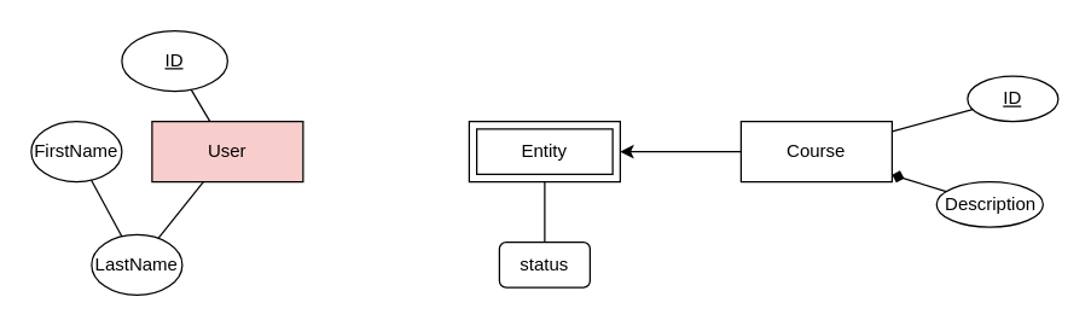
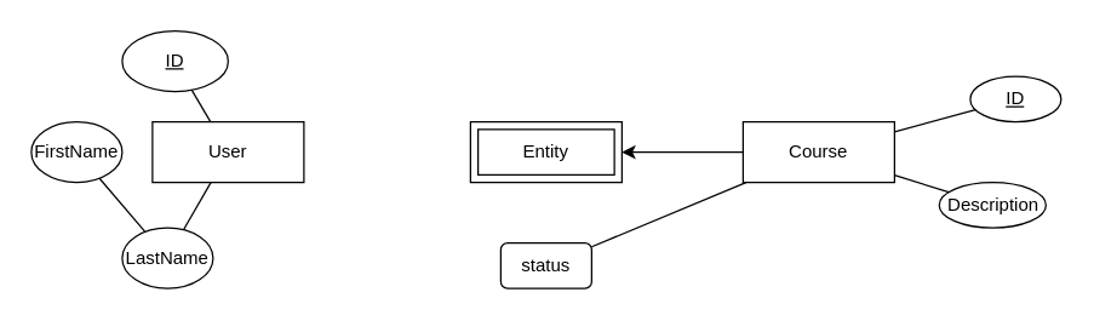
  <mxCell id="0" />
  <mxCell id="1" parent="0" />
- <mxCell id="2" value="User" style="whiteSpace=wrap;html=1;align=center;fontStyle=0;fillColor=#f8cecc;" vertex="1" parent="1"><mxGeometry x="100" y="80" width="100" height="40" as="geometry" /></mxCell>
+ <mxCell id="2" value="User" style="whiteSpace=wrap;html=1;align=center;fontStyle=0" vertex="1" parent="1"><mxGeometry x="100" y="80" width="100" height="40" as="geometry" /></mxCell>
  <mxCell id="3" value="Entity" style="shape=ext;margin=3;double=1;whiteSpace=wrap;html=1;align=center;" vertex="1" parent="1"><mxGeometry x="310" y="80" width="100" height="40" as="geometry" /></mxCell>
  <mxCell id="4" value="" style="edgeStyle=orthogonalEdgeStyle;rounded=0;orthogonalLoop=1;jettySize=auto;html=1;" edge="1" parent="1" source="5" target="3"><mxGeometry relative="1" as="geometry" /></mxCell>
  <mxCell id="5" value="Course" style="whiteSpace=wrap;html=1;align=center;" vertex="1" parent="1"><mxGeometry x="490" y="80" width="100" height="40" as="geometry" /></mxCell>
  <mxCell id="6" value="&lt;u&gt;ID&lt;/u&gt;" style="ellipse;whiteSpace=wrap;html=1;align=center;" vertex="1" parent="1"><mxGeometry x="80" y="20" width="70" height="40" as="geometry" /></mxCell>
  <mxCell id="7" value="" style="endArrow=none;html=1;rounded=0;" edge="1" parent="1" source="6" target="2"><mxGeometry width="50" height="50" relative="1" as="geometry"><mxPoint x="430" y="260" as="sourcePoint" /><mxPoint x="480" y="210" as="targetPoint" /></mxGeometry></mxCell>
  <mxCell id="8" value="&lt;u&gt;ID&lt;/u&gt;" style="ellipse;whiteSpace=wrap;html=1;align=center;" vertex="1" parent="1"><mxGeometry x="640" y="50" width="60" height="30" as="geometry" /></mxCell>
  <mxCell id="9" value="" style="endArrow=none;html=1;rounded=0;" edge="1" parent="1" source="8" target="5"><mxGeometry width="50" height="50" relative="1" as="geometry"><mxPoint x="734" y="420" as="sourcePoint" /><mxPoint x="452" y="280" as="targetPoint" /></mxGeometry></mxCell>
  <mxCell id="10" value="FirstName" style="ellipse;whiteSpace=wrap;html=1;align=center;" vertex="1" parent="1"><mxGeometry x="20" y="80" width="60" height="40" as="geometry" /></mxCell>
  <mxCell id="11" value="" style="endArrow=none;html=1;rounded=0;" edge="1" parent="1" source="10" target="12"><mxGeometry width="50" height="50" relative="1" as="geometry"><mxPoint x="460" y="310" as="sourcePoint" /><mxPoint x="178" y="170" as="targetPoint" /></mxGeometry></mxCell>
- <mxCell id="12" value="LastName" style="ellipse;whiteSpace=wrap;html=1;align=center;" vertex="1" parent="1"><mxGeometry x="60" y="155" width="60" height="40" as="geometry" /></mxCell>
+ <mxCell id="12" value="LastName" style="ellipse;whiteSpace=wrap;html=1;align=center;" vertex="1" parent="1"><mxGeometry x="80" y="150" width="60" height="40" as="geometry" /></mxCell>
  <mxCell id="13" value="" style="endArrow=none;html=1;rounded=0;" edge="1" parent="1" source="12" target="2"><mxGeometry width="50" height="50" relative="1" as="geometry"><mxPoint x="560" y="320" as="sourcePoint" /><mxPoint x="250" y="130" as="targetPoint" /></mxGeometry></mxCell>
  <mxCell id="14" value="Description" style="ellipse;whiteSpace=wrap;html=1;align=center;" vertex="1" parent="1"><mxGeometry x="619.5" y="120" width="70.5" height="30" as="geometry" /></mxCell>
- <mxCell id="15" value="" style="endArrow=diamond;html=1;rounded=0;" edge="1" parent="1" source="14" target="5"><mxGeometry width="50" height="50" relative="1" as="geometry"><mxPoint x="753.5" y="460" as="sourcePoint" /><mxPoint x="580.5" y="120" as="targetPoint" /></mxGeometry></mxCell>
+ <mxCell id="15" value="" style="endArrow=none;html=1;rounded=0;" edge="1" parent="1" source="14" target="5"><mxGeometry width="50" height="50" relative="1" as="geometry"><mxPoint x="753.5" y="460" as="sourcePoint" /><mxPoint x="580.5" y="120" as="targetPoint" /></mxGeometry></mxCell>
  <mxCell id="16" value="status" style="whiteSpace=wrap;html=1;align=center;rounded=1;" vertex="1" parent="1"><mxGeometry x="330" y="160" width="60" height="30" as="geometry" /></mxCell>
- <mxCell id="17" value="" style="endArrow=none;html=1;rounded=0;" edge="1" parent="1" source="16" target="3"><mxGeometry width="50" height="50" relative="1" as="geometry"><mxPoint x="468" y="590" as="sourcePoint" /><mxPoint x="381.889" y="90" as="targetPoint" /></mxGeometry></mxCell>
+ <mxCell id="17" value="" style="endArrow=none;html=1;rounded=0;" edge="1" parent="1" source="16" target="5"><mxGeometry width="50" height="50" relative="1" as="geometry"><mxPoint x="468" y="590" as="sourcePoint" /><mxPoint x="381.889" y="90" as="targetPoint" /></mxGeometry></mxCell>
